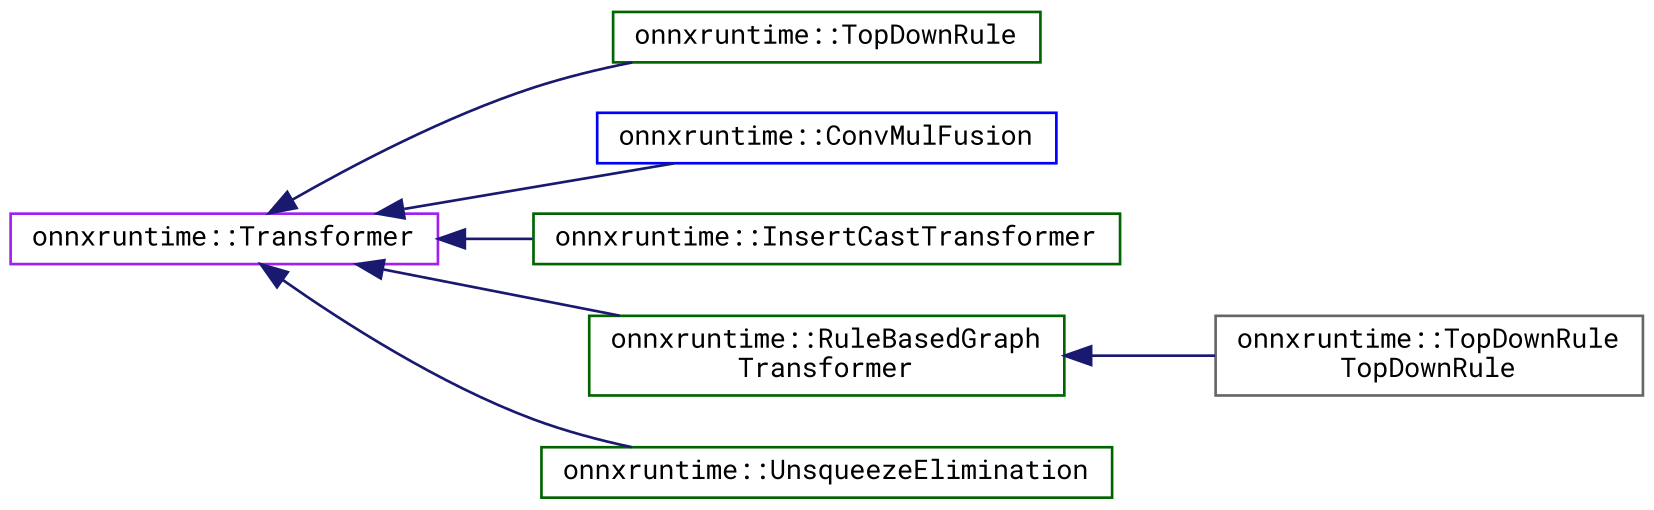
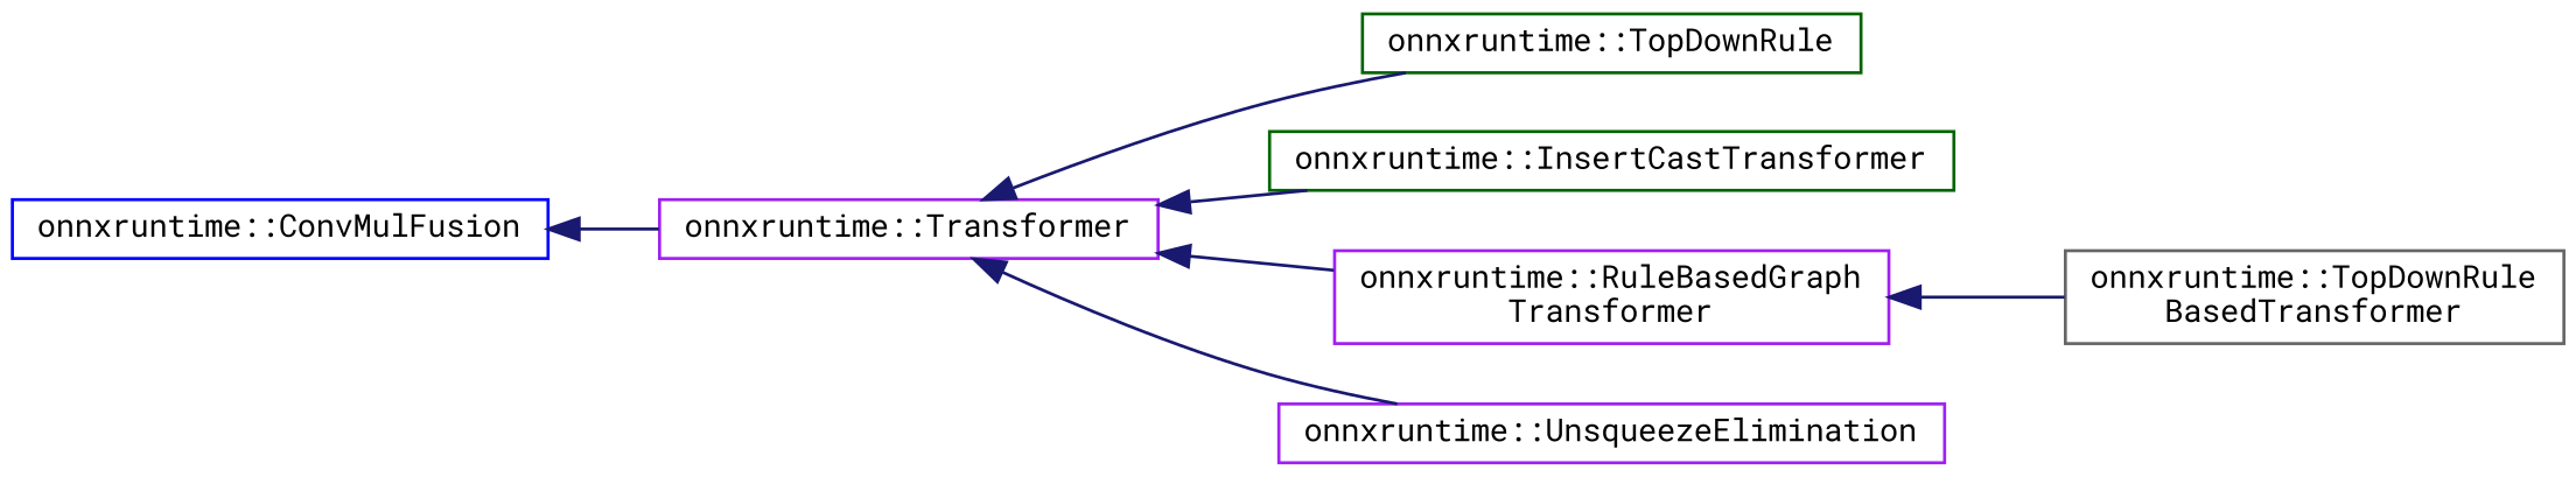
  digraph {
    fontname="Roboto Mono"
    rankdir=LR
    node [color=darkgreen fillcolor=white fontname="Roboto Mono" fontsize=10 shape=record style=filled]
    edge [color=midnightblue dir=back fontname="Roboto Mono" fontsize=10 labelfontname=Helvetica labelfontsize=10 style=solid]
    n1 [color=purple height=0.2 label="onnxruntime::Transformer" width=0.4]
    n2 [height=0.2 label="onnxruntime::TopDownRule" width=0.4]
    n3 [color=blue height=0.2 label="onnxruntime::ConvMulFusion" width=0.4]
    n4 [height=0.2 label="onnxruntime::InsertCastTransformer" width=0.4]
-   n5 [height=0.2 label="onnxruntime::RuleBasedGraph\lTransformer" width=0.4]
-   n6 [height=0.2 label="onnxruntime::UnsqueezeElimination" width=0.4]
-   n7 [color=gray40 height=0.2 label="onnxruntime::TopDownRule\lTopDownRule" width=0.4]
+   n5 [color=purple height=0.2 label="onnxruntime::RuleBasedGraph\lTransformer" width=0.4]
+   n6 [color=purple height=0.2 label="onnxruntime::UnsqueezeElimination" width=0.4]
+   n7 [color=gray40 height=0.2 label="onnxruntime::TopDownRule\lBasedTransformer" width=0.4]
    n1 -> n2
-   n1 -> n3
+   n3 -> n1
    n1 -> n4
    n1 -> n5
    n1 -> n6
    n5 -> n7
  }
